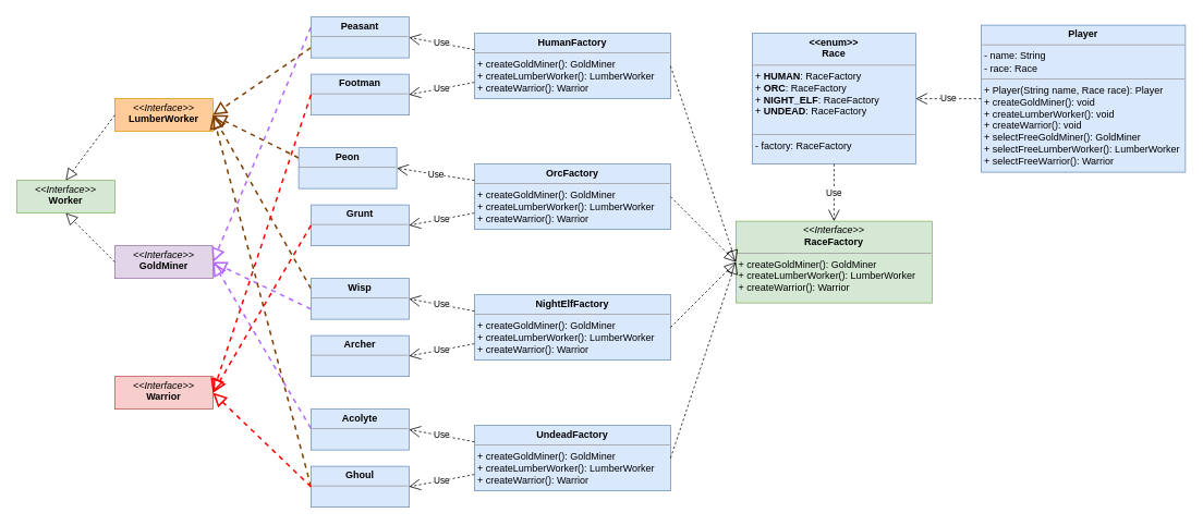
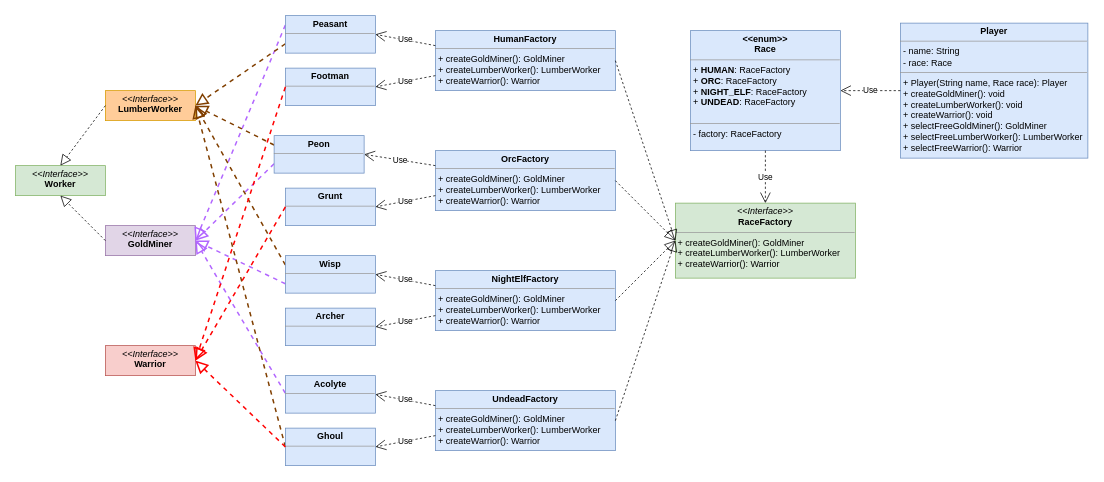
  <mxCell id="0" />
  <mxCell id="1" parent="0" />
  <mxCell id="2" value="&lt;p style=&quot;margin: 0px ; margin-top: 4px ; text-align: center&quot;&gt;&lt;b&gt;Player&lt;/b&gt;&lt;br&gt;&lt;/p&gt;&lt;hr size=&quot;1&quot;&gt;&lt;p style=&quot;margin: 0px ; margin-left: 4px&quot;&gt;- name: String&lt;br&gt;- race: Race&lt;/p&gt;&lt;hr size=&quot;1&quot;&gt;&lt;p style=&quot;margin: 0px ; margin-left: 4px&quot;&gt;+ Player(String name, Race race): Player&lt;br&gt;+ createGoldMiner(): void&lt;br&gt;+ createLumberWorker(): void&lt;br&gt;+ createWarrior(): void&lt;br&gt;+ selectFreeGoldMiner(): GoldMiner&lt;/p&gt;&lt;p style=&quot;margin: 0px ; margin-left: 4px&quot;&gt;+ selectFreeLumberWorker(): LumberWorker&lt;/p&gt;&lt;p style=&quot;margin: 0px ; margin-left: 4px&quot;&gt;+ selectFreeWarrior(): Warrior&lt;/p&gt;" style="verticalAlign=top;align=left;overflow=fill;fontSize=12;fontFamily=Helvetica;html=1;fillColor=#dae8fc;strokeColor=#6c8ebf;" parent="1" vertex="1"><mxGeometry x="1200" y="30" width="250" height="180" as="geometry" /></mxCell>
  <mxCell id="3" value="&lt;p style=&quot;margin: 0px ; margin-top: 4px ; text-align: center&quot;&gt;&lt;b&gt;&amp;lt;&amp;lt;enum&amp;gt;&amp;gt;&lt;br&gt;Race&lt;/b&gt;&lt;br&gt;&lt;/p&gt;&lt;hr size=&quot;1&quot;&gt;&lt;p style=&quot;margin: 0px ; margin-left: 4px&quot;&gt;+ &lt;b&gt;HUMAN&lt;/b&gt;: RaceFactory&lt;br&gt;+ &lt;b&gt;ORC&lt;/b&gt;: RaceFactory&lt;br&gt;+ &lt;b&gt;NIGHT_ELF&lt;/b&gt;: RaceFactory&lt;br&gt;+ &lt;b&gt;UNDEAD&lt;/b&gt;: RaceFactory&lt;br&gt;&lt;br&gt;&lt;/p&gt;&lt;hr size=&quot;1&quot;&gt;&lt;p style=&quot;margin: 0px ; margin-left: 4px&quot;&gt;- factory: RaceFactory&lt;br&gt;&lt;/p&gt;" style="verticalAlign=top;align=left;overflow=fill;fontSize=12;fontFamily=Helvetica;html=1;fillColor=#dae8fc;strokeColor=#6c8ebf;" parent="1" vertex="1"><mxGeometry x="920" y="40" width="200" height="160" as="geometry" /></mxCell>
  <mxCell id="4" value="&lt;p style=&quot;margin: 0px ; margin-top: 4px ; text-align: center&quot;&gt;&lt;i&gt;&amp;lt;&amp;lt;Interface&amp;gt;&amp;gt;&lt;/i&gt;&lt;br&gt;&lt;b&gt;RaceFactory&lt;/b&gt;&lt;/p&gt;&lt;hr size=&quot;1&quot;&gt;&lt;p style=&quot;margin: 0px ; margin-left: 4px&quot;&gt;&lt;/p&gt;&lt;p style=&quot;margin: 0px ; margin-left: 4px&quot;&gt;&lt;/p&gt;&amp;nbsp;+ createGoldMiner(): GoldMiner&lt;br&gt;&amp;nbsp;+ createLumberWorker(): LumberWorker&lt;br&gt;&amp;nbsp;+ createWarrior(): Warrior" style="verticalAlign=top;align=left;overflow=fill;fontSize=12;fontFamily=Helvetica;html=1;fillColor=#d5e8d4;strokeColor=#82b366;" parent="1" vertex="1"><mxGeometry x="900" y="270" width="240" height="100" as="geometry" /></mxCell>
  <mxCell id="5" value="&lt;p style=&quot;margin: 0px ; margin-top: 4px ; text-align: center&quot;&gt;&lt;b&gt;HumanFactory&lt;/b&gt;&lt;/p&gt;&lt;hr size=&quot;1&quot;&gt;&lt;p style=&quot;margin: 0px ; margin-left: 4px&quot;&gt;+ createGoldMiner(): GoldMiner&lt;br&gt;+ createLumberWorker(): LumberWorker&lt;br&gt;+ createWarrior(): Warrior&lt;/p&gt;" style="verticalAlign=top;align=left;overflow=fill;fontSize=12;fontFamily=Helvetica;html=1;fillColor=#dae8fc;strokeColor=#6c8ebf;" parent="1" vertex="1"><mxGeometry x="580" y="40" width="240" height="80" as="geometry" /></mxCell>
  <mxCell id="6" value="&lt;p style=&quot;margin: 0px ; margin-top: 4px ; text-align: center&quot;&gt;&lt;b&gt;OrcFactory&lt;/b&gt;&lt;/p&gt;&lt;hr size=&quot;1&quot;&gt;&lt;p style=&quot;margin: 0px ; margin-left: 4px&quot;&gt;+ createGoldMiner(): GoldMiner&lt;br&gt;+ createLumberWorker(): LumberWorker&lt;br&gt;&lt;/p&gt;&lt;p style=&quot;margin: 0px ; margin-left: 4px&quot;&gt;+ createWarrior(): Warrior&lt;br&gt;&lt;/p&gt;" style="verticalAlign=top;align=left;overflow=fill;fontSize=12;fontFamily=Helvetica;html=1;fillColor=#dae8fc;strokeColor=#6c8ebf;" parent="1" vertex="1"><mxGeometry x="580" y="200" width="240" height="80" as="geometry" /></mxCell>
  <mxCell id="7" value="&lt;p style=&quot;margin: 0px ; margin-top: 4px ; text-align: center&quot;&gt;&lt;b&gt;NightElfFactory&lt;/b&gt;&lt;/p&gt;&lt;hr size=&quot;1&quot;&gt;&lt;p style=&quot;margin: 0px ; margin-left: 4px&quot;&gt;+ createGoldMiner(): GoldMiner&lt;br&gt;+ createLumberWorker(): LumberWorker&lt;br&gt;&lt;/p&gt;&lt;p style=&quot;margin: 0px ; margin-left: 4px&quot;&gt;+ createWarrior(): Warrior&lt;br&gt;&lt;/p&gt;" style="verticalAlign=top;align=left;overflow=fill;fontSize=12;fontFamily=Helvetica;html=1;fillColor=#dae8fc;strokeColor=#6c8ebf;" parent="1" vertex="1"><mxGeometry x="580" y="360" width="240" height="80" as="geometry" /></mxCell>
  <mxCell id="8" value="&lt;p style=&quot;margin: 0px ; margin-top: 4px ; text-align: center&quot;&gt;&lt;b&gt;UndeadFactory&lt;/b&gt;&lt;/p&gt;&lt;hr size=&quot;1&quot;&gt;&lt;p style=&quot;margin: 0px ; margin-left: 4px&quot;&gt;+ createGoldMiner(): GoldMiner&lt;br&gt;+ createLumberWorker(): LumberWorker&lt;br&gt;&lt;/p&gt;&lt;p style=&quot;margin: 0px ; margin-left: 4px&quot;&gt;+ createWarrior(): Warrior&lt;br&gt;&lt;/p&gt;" style="verticalAlign=top;align=left;overflow=fill;fontSize=12;fontFamily=Helvetica;html=1;fillColor=#dae8fc;strokeColor=#6c8ebf;" parent="1" vertex="1"><mxGeometry x="580" y="520" width="240" height="80" as="geometry" /></mxCell>
  <mxCell id="9" value="&lt;p style=&quot;margin: 0px ; margin-top: 4px ; text-align: center&quot;&gt;&lt;i&gt;&amp;lt;&amp;lt;Interface&amp;gt;&amp;gt;&lt;/i&gt;&lt;br&gt;&lt;b&gt;GoldMiner&lt;/b&gt;&lt;/p&gt;&lt;p style=&quot;margin: 0px ; margin-left: 4px&quot;&gt;&lt;/p&gt;&lt;p style=&quot;margin: 0px ; margin-left: 4px&quot;&gt;&lt;/p&gt;" style="verticalAlign=top;align=left;overflow=fill;fontSize=12;fontFamily=Helvetica;html=1;fillColor=#e1d5e7;strokeColor=#9673a6;" parent="1" vertex="1"><mxGeometry x="140" y="300" width="120" height="40" as="geometry" /></mxCell>
  <mxCell id="10" value="&lt;p style=&quot;margin: 0px ; margin-top: 4px ; text-align: center&quot;&gt;&lt;i&gt;&amp;lt;&amp;lt;Interface&amp;gt;&amp;gt;&lt;/i&gt;&lt;br&gt;&lt;b&gt;LumberWorker&lt;/b&gt;&lt;/p&gt;&lt;p style=&quot;margin: 0px ; margin-left: 4px&quot;&gt;&lt;/p&gt;&lt;p style=&quot;margin: 0px ; margin-left: 4px&quot;&gt;&lt;/p&gt;" style="verticalAlign=top;align=left;overflow=fill;fontSize=12;fontFamily=Helvetica;html=1;strokeColor=#d79b00;fillColor=#FFCC99;" parent="1" vertex="1"><mxGeometry x="140" y="120" width="120" height="40" as="geometry" /></mxCell>
  <mxCell id="11" value="&lt;p style=&quot;margin: 0px ; margin-top: 4px ; text-align: center&quot;&gt;&lt;i&gt;&amp;lt;&amp;lt;Interface&amp;gt;&amp;gt;&lt;/i&gt;&lt;br&gt;&lt;b&gt;Worker&lt;/b&gt;&lt;/p&gt;&lt;p style=&quot;margin: 0px ; margin-left: 4px&quot;&gt;&lt;/p&gt;&lt;p style=&quot;margin: 0px ; margin-left: 4px&quot;&gt;&lt;/p&gt;" style="verticalAlign=top;align=left;overflow=fill;fontSize=12;fontFamily=Helvetica;html=1;fillColor=#d5e8d4;strokeColor=#82b366;" parent="1" vertex="1"><mxGeometry x="20" y="220" width="120" height="40" as="geometry" /></mxCell>
  <mxCell id="12" value="" style="endArrow=block;dashed=1;endFill=0;endSize=12;html=1;entryX=0.5;entryY=1;entryDx=0;entryDy=0;exitX=0;exitY=0.5;exitDx=0;exitDy=0;" parent="1" source="9" target="11" edge="1"><mxGeometry width="160" relative="1" as="geometry"><mxPoint x="-230" y="520" as="sourcePoint" /><mxPoint x="-210" y="490" as="targetPoint" /></mxGeometry></mxCell>
  <mxCell id="13" value="" style="endArrow=block;dashed=1;endFill=0;endSize=12;html=1;entryX=0.5;entryY=0;entryDx=0;entryDy=0;exitX=0;exitY=0.5;exitDx=0;exitDy=0;" parent="1" source="10" target="11" edge="1"><mxGeometry width="160" relative="1" as="geometry"><mxPoint x="-450" y="390" as="sourcePoint" /><mxPoint x="-320" y="640" as="targetPoint" /></mxGeometry></mxCell>
  <mxCell id="14" value="" style="endArrow=block;dashed=1;endFill=0;endSize=12;html=1;exitX=1;exitY=0.5;exitDx=0;exitDy=0;entryX=0;entryY=0.5;entryDx=0;entryDy=0;" parent="1" source="5" target="4" edge="1"><mxGeometry width="160" relative="1" as="geometry"><mxPoint x="840" y="200" as="sourcePoint" /><mxPoint x="1000" y="240" as="targetPoint" /></mxGeometry></mxCell>
  <mxCell id="15" value="" style="endArrow=block;dashed=1;endFill=0;endSize=12;html=1;exitX=1;exitY=0.5;exitDx=0;exitDy=0;" parent="1" source="6" edge="1"><mxGeometry width="160" relative="1" as="geometry"><mxPoint x="830" y="150" as="sourcePoint" /><mxPoint x="900" y="320" as="targetPoint" /></mxGeometry></mxCell>
  <mxCell id="16" value="" style="endArrow=block;dashed=1;endFill=0;endSize=12;html=1;exitX=1;exitY=0.5;exitDx=0;exitDy=0;entryX=0;entryY=0.5;entryDx=0;entryDy=0;" parent="1" source="7" target="4" edge="1"><mxGeometry width="160" relative="1" as="geometry"><mxPoint x="830" y="270" as="sourcePoint" /><mxPoint x="910" y="330" as="targetPoint" /></mxGeometry></mxCell>
  <mxCell id="17" value="" style="endArrow=block;dashed=1;endFill=0;endSize=12;html=1;exitX=1;exitY=0.5;exitDx=0;exitDy=0;entryX=0;entryY=0.5;entryDx=0;entryDy=0;" parent="1" source="8" target="4" edge="1"><mxGeometry width="160" relative="1" as="geometry"><mxPoint x="830" y="390" as="sourcePoint" /><mxPoint x="910" y="330" as="targetPoint" /></mxGeometry></mxCell>
  <mxCell id="18" value="Use" style="endArrow=open;endSize=12;dashed=1;html=1;exitX=0;exitY=0.25;exitDx=0;exitDy=0;entryX=1;entryY=0.5;entryDx=0;entryDy=0;" parent="1" source="5" target="33" edge="1"><mxGeometry width="160" relative="1" as="geometry"><mxPoint x="550" y="310" as="sourcePoint" /><mxPoint x="710" y="310" as="targetPoint" /></mxGeometry></mxCell>
  <mxCell id="19" value="Use" style="endArrow=open;endSize=12;dashed=1;html=1;exitX=0;exitY=0.25;exitDx=0;exitDy=0;entryX=1;entryY=0.5;entryDx=0;entryDy=0;" parent="1" source="6" target="34" edge="1"><mxGeometry width="160" relative="1" as="geometry"><mxPoint x="630" y="150" as="sourcePoint" /><mxPoint x="490" y="170" as="targetPoint" /></mxGeometry></mxCell>
  <mxCell id="20" value="Use" style="endArrow=open;endSize=12;dashed=1;html=1;exitX=0;exitY=0.25;exitDx=0;exitDy=0;entryX=1;entryY=0.5;entryDx=0;entryDy=0;" parent="1" source="7" target="35" edge="1"><mxGeometry width="160" relative="1" as="geometry"><mxPoint x="640" y="160" as="sourcePoint" /><mxPoint x="500" y="180" as="targetPoint" /></mxGeometry></mxCell>
  <mxCell id="21" value="Use" style="endArrow=open;endSize=12;dashed=1;html=1;entryX=1;entryY=0.5;entryDx=0;entryDy=0;exitX=0;exitY=0.25;exitDx=0;exitDy=0;" parent="1" source="8" target="36" edge="1"><mxGeometry width="160" relative="1" as="geometry"><mxPoint x="590" y="480" as="sourcePoint" /><mxPoint x="510" y="190" as="targetPoint" /></mxGeometry></mxCell>
  <mxCell id="22" value="Use" style="endArrow=open;endSize=12;dashed=1;html=1;exitX=0;exitY=0.75;exitDx=0;exitDy=0;entryX=1;entryY=0.5;entryDx=0;entryDy=0;" parent="1" source="8" target="37" edge="1"><mxGeometry width="160" relative="1" as="geometry"><mxPoint x="650" y="650" as="sourcePoint" /><mxPoint x="510" y="670" as="targetPoint" /></mxGeometry></mxCell>
  <mxCell id="23" value="" style="endArrow=block;dashed=1;endFill=0;endSize=12;html=1;exitX=-0.001;exitY=0.468;exitDx=0;exitDy=0;entryX=1;entryY=0.5;entryDx=0;entryDy=0;exitPerimeter=0;strokeColor=#B266FF;strokeWidth=2;" parent="1" source="36" target="9" edge="1"><mxGeometry width="160" relative="1" as="geometry"><mxPoint x="170" y="370" as="sourcePoint" /><mxPoint x="250" y="430" as="targetPoint" /></mxGeometry></mxCell>
  <mxCell id="24" value="" style="endArrow=block;dashed=1;endFill=0;endSize=12;html=1;entryX=1;entryY=0.5;entryDx=0;entryDy=0;exitX=0;exitY=0.75;exitDx=0;exitDy=0;strokeColor=#B266FF;strokeWidth=2;" parent="1" source="35" target="9" edge="1"><mxGeometry width="160" relative="1" as="geometry"><mxPoint x="230" y="410" as="sourcePoint" /><mxPoint x="130" y="490" as="targetPoint" /></mxGeometry></mxCell>
+ <mxCell id="25" value="" style="endArrow=block;dashed=1;endFill=0;endSize=12;html=1;exitX=0;exitY=0.75;exitDx=0;exitDy=0;entryX=1;entryY=0.5;entryDx=0;entryDy=0;strokeColor=#B266FF;strokeWidth=2;" parent="1" source="34" target="9" edge="1"><mxGeometry width="160" relative="1" as="geometry"><mxPoint x="240" y="260" as="sourcePoint" /><mxPoint x="160" y="570" as="targetPoint" /></mxGeometry></mxCell>
  <mxCell id="26" value="" style="endArrow=block;dashed=1;endFill=0;endSize=12;html=1;entryX=1;entryY=0.5;entryDx=0;entryDy=0;exitX=0;exitY=0.25;exitDx=0;exitDy=0;strokeColor=#B266FF;strokeWidth=2;" parent="1" source="33" target="9" edge="1"><mxGeometry width="160" relative="1" as="geometry"><mxPoint x="230" y="90" as="sourcePoint" /><mxPoint x="150" y="360" as="targetPoint" /></mxGeometry></mxCell>
  <mxCell id="27" value="" style="endArrow=block;dashed=1;endFill=0;endSize=12;html=1;entryX=1;entryY=0.5;entryDx=0;entryDy=0;exitX=0;exitY=0.75;exitDx=0;exitDy=0;strokeColor=#803F00;strokeWidth=2;" parent="1" source="33" target="10" edge="1"><mxGeometry width="160" relative="1" as="geometry"><mxPoint x="180" y="120" as="sourcePoint" /><mxPoint x="130" y="490" as="targetPoint" /></mxGeometry></mxCell>
  <mxCell id="28" value="" style="endArrow=block;dashed=1;endFill=0;endSize=12;html=1;entryX=1;entryY=0.5;entryDx=0;entryDy=0;exitX=0;exitY=0.25;exitDx=0;exitDy=0;strokeColor=#803F00;strokeWidth=2;" parent="1" source="34" target="10" edge="1"><mxGeometry width="160" relative="1" as="geometry"><mxPoint x="270" y="140" as="sourcePoint" /><mxPoint x="130" y="290" as="targetPoint" /></mxGeometry></mxCell>
  <mxCell id="29" value="" style="endArrow=block;dashed=1;endFill=0;endSize=12;html=1;entryX=1;entryY=0.5;entryDx=0;entryDy=0;exitX=0;exitY=0.25;exitDx=0;exitDy=0;strokeColor=#803F00;strokeWidth=2;" parent="1" source="35" target="10" edge="1"><mxGeometry width="160" relative="1" as="geometry"><mxPoint x="270" y="220" as="sourcePoint" /><mxPoint x="130" y="290" as="targetPoint" /></mxGeometry></mxCell>
  <mxCell id="30" value="" style="endArrow=block;dashed=1;endFill=0;endSize=12;html=1;entryX=1;entryY=0.5;entryDx=0;entryDy=0;exitX=0;exitY=0.5;exitDx=0;exitDy=0;strokeColor=#803F00;strokeWidth=2;" parent="1" source="37" target="10" edge="1"><mxGeometry width="160" relative="1" as="geometry"><mxPoint x="240" y="605" as="sourcePoint" /><mxPoint x="130" y="290" as="targetPoint" /></mxGeometry></mxCell>
  <mxCell id="31" value="Use" style="endArrow=open;endSize=12;dashed=1;html=1;exitX=0.5;exitY=1;exitDx=0;exitDy=0;entryX=0.5;entryY=0;entryDx=0;entryDy=0;" parent="1" source="3" target="4" edge="1"><mxGeometry width="160" relative="1" as="geometry"><mxPoint x="1060" y="230" as="sourcePoint" /><mxPoint x="1090" y="240" as="targetPoint" /></mxGeometry></mxCell>
  <mxCell id="32" value="Use" style="endArrow=open;endSize=12;dashed=1;html=1;exitX=0;exitY=0.5;exitDx=0;exitDy=0;entryX=1;entryY=0.5;entryDx=0;entryDy=0;" parent="1" source="2" target="3" edge="1"><mxGeometry width="160" relative="1" as="geometry"><mxPoint x="1030" y="210" as="sourcePoint" /><mxPoint x="1030" y="290" as="targetPoint" /></mxGeometry></mxCell>
  <mxCell id="33" value="&lt;p style=&quot;margin: 0px ; margin-top: 4px ; text-align: center&quot;&gt;&lt;b&gt;Peasant&lt;/b&gt;&lt;br&gt;&lt;/p&gt;&lt;hr size=&quot;1&quot;&gt;&lt;p style=&quot;margin: 0px ; margin-left: 4px&quot;&gt;&lt;/p&gt;" style="verticalAlign=top;align=left;overflow=fill;fontSize=12;fontFamily=Helvetica;html=1;fillColor=#dae8fc;strokeColor=#6c8ebf;" parent="1" vertex="1"><mxGeometry x="380" y="20" width="120" height="50" as="geometry" /></mxCell>
  <mxCell id="34" value="&lt;p style=&quot;margin: 0px ; margin-top: 4px ; text-align: center&quot;&gt;&lt;b&gt;Peon&lt;/b&gt;&lt;br&gt;&lt;/p&gt;&lt;hr size=&quot;1&quot;&gt;&lt;p style=&quot;margin: 0px ; margin-left: 4px&quot;&gt;&lt;/p&gt;" style="verticalAlign=top;align=left;overflow=fill;fontSize=12;fontFamily=Helvetica;html=1;fillColor=#dae8fc;strokeColor=#6c8ebf;" parent="1" vertex="1"><mxGeometry x="365" y="180" width="120" height="50" as="geometry" /></mxCell>
  <mxCell id="35" value="&lt;p style=&quot;margin: 0px ; margin-top: 4px ; text-align: center&quot;&gt;&lt;b&gt;Wisp&lt;/b&gt;&lt;br&gt;&lt;/p&gt;&lt;hr size=&quot;1&quot;&gt;&lt;p style=&quot;margin: 0px ; margin-left: 4px&quot;&gt;&lt;/p&gt;" style="verticalAlign=top;align=left;overflow=fill;fontSize=12;fontFamily=Helvetica;html=1;fillColor=#dae8fc;strokeColor=#6c8ebf;" parent="1" vertex="1"><mxGeometry x="380" y="340" width="120" height="50" as="geometry" /></mxCell>
  <mxCell id="36" value="&lt;p style=&quot;margin: 0px ; margin-top: 4px ; text-align: center&quot;&gt;&lt;b&gt;Acolyte&lt;/b&gt;&lt;br&gt;&lt;/p&gt;&lt;hr size=&quot;1&quot;&gt;&lt;p style=&quot;margin: 0px ; margin-left: 4px&quot;&gt;&lt;/p&gt;" style="verticalAlign=top;align=left;overflow=fill;fontSize=12;fontFamily=Helvetica;html=1;fillColor=#dae8fc;strokeColor=#6c8ebf;" parent="1" vertex="1"><mxGeometry x="380" y="500" width="120" height="50" as="geometry" /></mxCell>
  <mxCell id="37" value="&lt;p style=&quot;margin: 0px ; margin-top: 4px ; text-align: center&quot;&gt;&lt;b&gt;Ghoul&lt;/b&gt;&lt;br&gt;&lt;/p&gt;&lt;hr size=&quot;1&quot;&gt;&lt;p style=&quot;margin: 0px ; margin-left: 4px&quot;&gt;&lt;/p&gt;" style="verticalAlign=top;align=left;overflow=fill;fontSize=12;fontFamily=Helvetica;html=1;fillColor=#dae8fc;strokeColor=#6c8ebf;" parent="1" vertex="1"><mxGeometry x="380" y="570" width="120" height="50" as="geometry" /></mxCell>
  <mxCell id="38" value="&lt;p style=&quot;margin: 0px ; margin-top: 4px ; text-align: center&quot;&gt;&lt;i&gt;&amp;lt;&amp;lt;Interface&amp;gt;&amp;gt;&lt;/i&gt;&lt;br&gt;&lt;b&gt;Warrior&lt;/b&gt;&lt;/p&gt;&lt;p style=&quot;margin: 0px ; margin-left: 4px&quot;&gt;&lt;/p&gt;&lt;p style=&quot;margin: 0px ; margin-left: 4px&quot;&gt;&lt;/p&gt;" style="verticalAlign=top;align=left;overflow=fill;fontSize=12;fontFamily=Helvetica;html=1;fillColor=#f8cecc;strokeColor=#b85450;" vertex="1" parent="1"><mxGeometry x="140" y="460" width="120" height="40" as="geometry" /></mxCell>
  <mxCell id="39" value="" style="endArrow=block;dashed=1;endFill=0;endSize=12;html=1;entryX=1;entryY=0.5;entryDx=0;entryDy=0;exitX=0;exitY=0.5;exitDx=0;exitDy=0;strokeColor=#FF0000;strokeWidth=2;" edge="1" parent="1" source="37" target="38"><mxGeometry width="160" relative="1" as="geometry"><mxPoint x="270" y="805" as="sourcePoint" /><mxPoint x="130" y="270" as="targetPoint" /></mxGeometry></mxCell>
  <mxCell id="40" value="&lt;p style=&quot;margin: 0px ; margin-top: 4px ; text-align: center&quot;&gt;&lt;b&gt;Grunt&lt;/b&gt;&lt;br&gt;&lt;/p&gt;&lt;hr size=&quot;1&quot;&gt;&lt;p style=&quot;margin: 0px ; margin-left: 4px&quot;&gt;&lt;/p&gt;" style="verticalAlign=top;align=left;overflow=fill;fontSize=12;fontFamily=Helvetica;html=1;fillColor=#dae8fc;strokeColor=#6c8ebf;" vertex="1" parent="1"><mxGeometry x="380" y="250" width="120" height="50" as="geometry" /></mxCell>
  <mxCell id="41" value="&lt;p style=&quot;margin: 0px ; margin-top: 4px ; text-align: center&quot;&gt;&lt;b&gt;Footman&lt;/b&gt;&lt;br&gt;&lt;/p&gt;&lt;hr size=&quot;1&quot;&gt;&lt;p style=&quot;margin: 0px ; margin-left: 4px&quot;&gt;&lt;/p&gt;" style="verticalAlign=top;align=left;overflow=fill;fontSize=12;fontFamily=Helvetica;html=1;fillColor=#dae8fc;strokeColor=#6c8ebf;" vertex="1" parent="1"><mxGeometry x="380" y="90" width="120" height="50" as="geometry" /></mxCell>
  <mxCell id="42" value="Use" style="endArrow=open;endSize=12;dashed=1;html=1;exitX=0;exitY=0.75;exitDx=0;exitDy=0;entryX=1;entryY=0.5;entryDx=0;entryDy=0;" edge="1" parent="1" source="5" target="41"><mxGeometry width="160" relative="1" as="geometry"><mxPoint x="630" y="150" as="sourcePoint" /><mxPoint x="510" y="55" as="targetPoint" /></mxGeometry></mxCell>
  <mxCell id="43" value="Use" style="endArrow=open;endSize=12;dashed=1;html=1;exitX=0;exitY=0.75;exitDx=0;exitDy=0;entryX=1;entryY=0.5;entryDx=0;entryDy=0;" edge="1" parent="1" source="6" target="40"><mxGeometry width="160" relative="1" as="geometry"><mxPoint x="630" y="230" as="sourcePoint" /><mxPoint x="510" y="215" as="targetPoint" /></mxGeometry></mxCell>
  <mxCell id="44" value="&lt;p style=&quot;margin: 0px ; margin-top: 4px ; text-align: center&quot;&gt;&lt;b&gt;Archer&lt;/b&gt;&lt;/p&gt;&lt;hr size=&quot;1&quot;&gt;&lt;p style=&quot;margin: 0px ; margin-left: 4px&quot;&gt;&lt;/p&gt;" style="verticalAlign=top;align=left;overflow=fill;fontSize=12;fontFamily=Helvetica;html=1;fillColor=#dae8fc;strokeColor=#6c8ebf;" vertex="1" parent="1"><mxGeometry x="380" y="410" width="120" height="50" as="geometry" /></mxCell>
  <mxCell id="45" value="Use" style="endArrow=open;endSize=12;dashed=1;html=1;exitX=0;exitY=0.75;exitDx=0;exitDy=0;entryX=1;entryY=0.5;entryDx=0;entryDy=0;" edge="1" parent="1" source="7" target="44"><mxGeometry width="160" relative="1" as="geometry"><mxPoint x="630" y="390" as="sourcePoint" /><mxPoint x="510" y="375" as="targetPoint" /></mxGeometry></mxCell>
  <mxCell id="46" value="" style="endArrow=block;dashed=1;endFill=0;endSize=12;html=1;entryX=1;entryY=0.5;entryDx=0;entryDy=0;exitX=0;exitY=0.5;exitDx=0;exitDy=0;strokeColor=#FF0000;strokeWidth=2;" edge="1" parent="1" source="40" target="38"><mxGeometry width="160" relative="1" as="geometry"><mxPoint x="280" y="615" as="sourcePoint" /><mxPoint x="140" y="500" as="targetPoint" /></mxGeometry></mxCell>
  <mxCell id="47" value="" style="endArrow=block;dashed=1;endFill=0;endSize=12;html=1;entryX=1;entryY=0.5;entryDx=0;entryDy=0;exitX=0;exitY=0.5;exitDx=0;exitDy=0;strokeColor=#FF0000;strokeWidth=2;" edge="1" parent="1" source="41" target="38"><mxGeometry width="160" relative="1" as="geometry"><mxPoint x="290" y="625" as="sourcePoint" /><mxPoint x="150" y="510" as="targetPoint" /></mxGeometry></mxCell>
